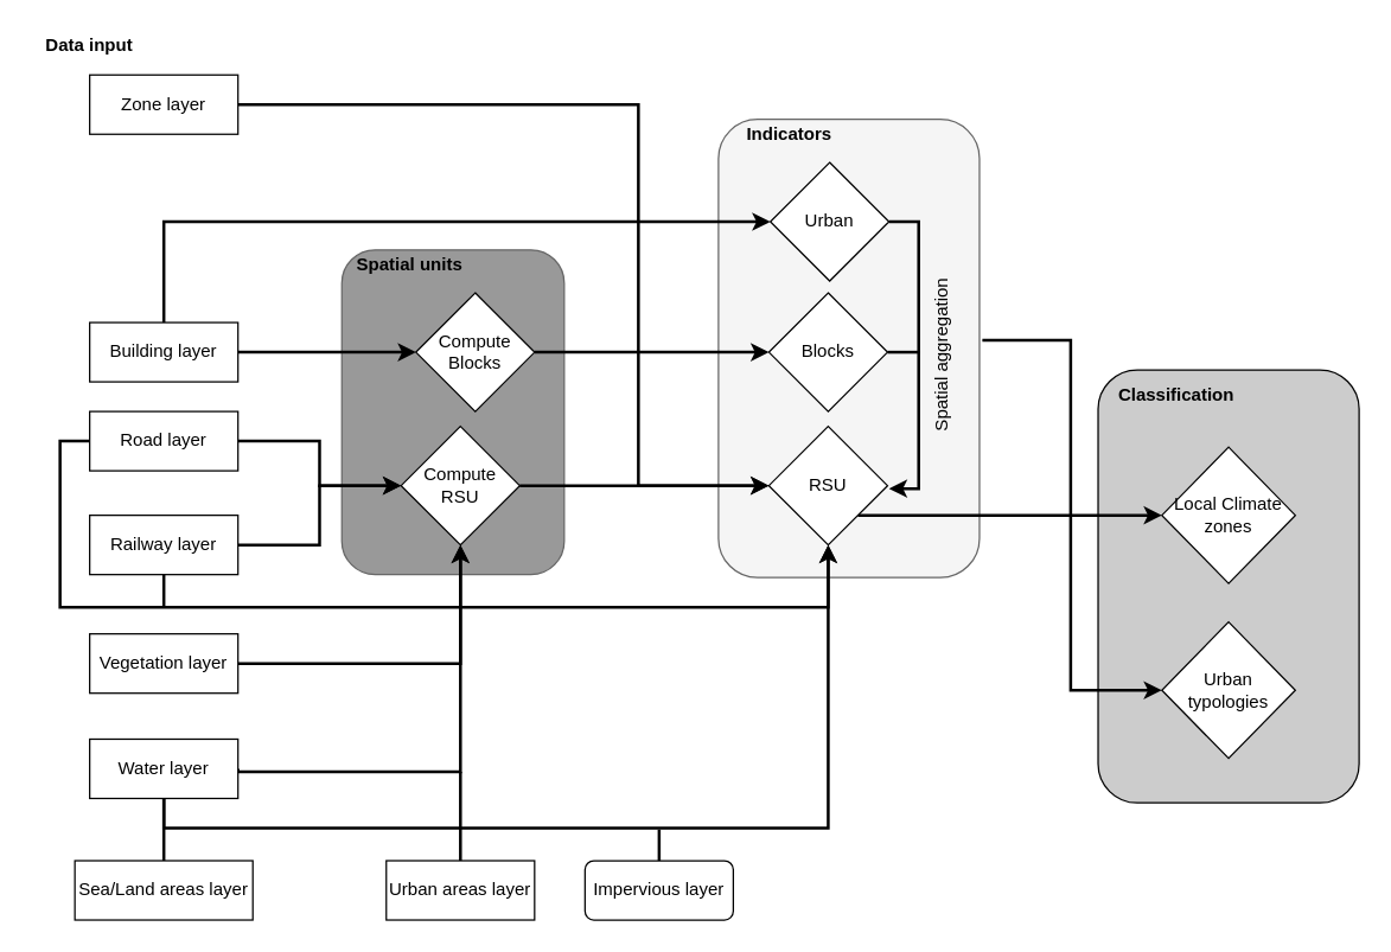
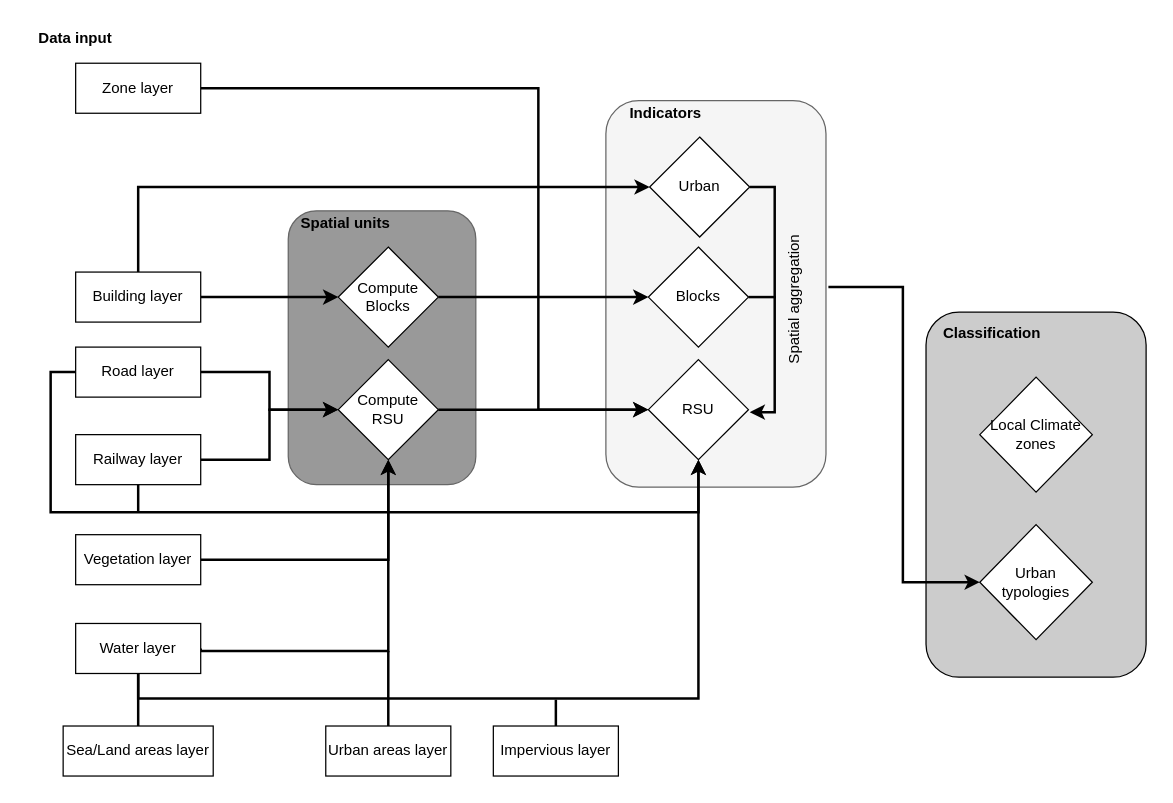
  <mxCell id="0" />
  <mxCell id="1" parent="0" />
  <mxCell id="2" value="" style="rounded=1;whiteSpace=wrap;html=1;fillColor=#CCCCCC;" parent="1" vertex="1"><mxGeometry x="740" y="249" width="176" height="292" as="geometry" /></mxCell>
  <mxCell id="3" value="" style="rounded=1;whiteSpace=wrap;html=1;fillColor=#f5f5f5;strokeColor=#666666;fontColor=#333333;" parent="1" vertex="1"><mxGeometry x="484" y="80" width="176" height="309" as="geometry" /></mxCell>
  <mxCell id="4" value="" style="rounded=1;whiteSpace=wrap;html=1;strokeColor=#666666;fontColor=#333333;fillColor=#999999;" parent="1" vertex="1"><mxGeometry x="230" y="168" width="150" height="219" as="geometry" /></mxCell>
  <mxCell id="5" style="edgeStyle=orthogonalEdgeStyle;rounded=0;orthogonalLoop=1;jettySize=auto;html=1;exitX=1;exitY=0.5;exitDx=0;exitDy=0;strokeWidth=2;" parent="1" source="6" target="28" edge="1"><mxGeometry relative="1" as="geometry" /></mxCell>
- <mxCell id="6" value="Compute&lt;br&gt;Blocks" style="rhombus;whiteSpace=wrap;html=1;" parent="1" vertex="1"><mxGeometry x="280" y="197" width="80" height="80" as="geometry" /></mxCell>
+ <mxCell id="6" value="Compute&lt;br&gt;Blocks" style="rhombus;whiteSpace=wrap;html=1;" parent="1" vertex="1"><mxGeometry x="270" y="197" width="80" height="80" as="geometry" /></mxCell>
  <mxCell id="7" style="edgeStyle=orthogonalEdgeStyle;rounded=0;orthogonalLoop=1;jettySize=auto;html=1;exitX=1;exitY=0.5;exitDx=0;exitDy=0;strokeWidth=2;" parent="1" source="8" target="31" edge="1"><mxGeometry relative="1" as="geometry" /></mxCell>
  <mxCell id="8" value="Compute&lt;br&gt;RSU" style="rhombus;whiteSpace=wrap;html=1;" parent="1" vertex="1"><mxGeometry x="270" y="287" width="80" height="80" as="geometry" /></mxCell>
  <mxCell id="9" style="edgeStyle=none;rounded=0;orthogonalLoop=1;jettySize=auto;html=1;exitX=1;exitY=0.5;exitDx=0;exitDy=0;entryX=0;entryY=0.5;entryDx=0;entryDy=0;strokeWidth=2;" parent="1" source="11" target="6" edge="1"><mxGeometry relative="1" as="geometry" /></mxCell>
  <mxCell id="10" style="edgeStyle=orthogonalEdgeStyle;rounded=0;orthogonalLoop=1;jettySize=auto;html=1;exitX=0.5;exitY=0;exitDx=0;exitDy=0;entryX=0;entryY=0.5;entryDx=0;entryDy=0;fillColor=#f5f5f5;strokeWidth=2;" parent="1" source="11" target="25" edge="1"><mxGeometry relative="1" as="geometry" /></mxCell>
  <mxCell id="11" value="Building layer" style="rounded=0;whiteSpace=wrap;html=1;" parent="1" vertex="1"><mxGeometry x="60" y="217" width="100" height="40" as="geometry" /></mxCell>
  <mxCell id="12" style="edgeStyle=orthogonalEdgeStyle;rounded=0;orthogonalLoop=1;jettySize=auto;html=1;exitX=1;exitY=0.5;exitDx=0;exitDy=0;strokeWidth=2;" parent="1" source="14" target="8" edge="1"><mxGeometry relative="1" as="geometry" /></mxCell>
  <mxCell id="13" style="edgeStyle=orthogonalEdgeStyle;rounded=0;orthogonalLoop=1;jettySize=auto;html=1;exitX=0;exitY=0.5;exitDx=0;exitDy=0;entryX=0.5;entryY=1;entryDx=0;entryDy=0;strokeWidth=2;fillColor=#f5f5f5;" parent="1" source="14" target="31" edge="1"><mxGeometry relative="1" as="geometry"><Array as="points"><mxPoint x="40" y="297" /><mxPoint x="40" y="409" /><mxPoint x="558" y="409" /></Array></mxGeometry></mxCell>
  <mxCell id="14" value="Road layer" style="rounded=0;whiteSpace=wrap;html=1;" parent="1" vertex="1"><mxGeometry x="60" y="277" width="100" height="40" as="geometry" /></mxCell>
  <mxCell id="15" style="edgeStyle=orthogonalEdgeStyle;rounded=0;orthogonalLoop=1;jettySize=auto;html=1;exitX=1;exitY=0.5;exitDx=0;exitDy=0;strokeWidth=2;" parent="1" source="17" target="8" edge="1"><mxGeometry relative="1" as="geometry" /></mxCell>
  <mxCell id="16" style="edgeStyle=none;rounded=0;orthogonalLoop=1;jettySize=auto;html=1;exitX=0.5;exitY=1;exitDx=0;exitDy=0;strokeColor=#000000;strokeWidth=2;startArrow=none;startFill=0;endArrow=none;endFill=0;" parent="1" source="17" edge="1"><mxGeometry relative="1" as="geometry"><mxPoint x="110" y="409" as="targetPoint" /></mxGeometry></mxCell>
  <mxCell id="17" value="Railway layer" style="rounded=0;whiteSpace=wrap;html=1;" parent="1" vertex="1"><mxGeometry x="60" y="347" width="100" height="40" as="geometry" /></mxCell>
  <mxCell id="18" style="edgeStyle=orthogonalEdgeStyle;rounded=0;orthogonalLoop=1;jettySize=auto;html=1;exitX=1;exitY=0.5;exitDx=0;exitDy=0;entryX=0.5;entryY=1;entryDx=0;entryDy=0;strokeWidth=2;" parent="1" source="19" target="8" edge="1"><mxGeometry relative="1" as="geometry" /></mxCell>
  <mxCell id="19" value="Vegetation layer" style="rounded=0;whiteSpace=wrap;html=1;" parent="1" vertex="1"><mxGeometry x="60" y="427" width="100" height="40" as="geometry" /></mxCell>
  <mxCell id="20" style="edgeStyle=orthogonalEdgeStyle;rounded=0;orthogonalLoop=1;jettySize=auto;html=1;exitX=1;exitY=0.5;exitDx=0;exitDy=0;strokeWidth=2;" parent="1" source="22" edge="1"><mxGeometry relative="1" as="geometry"><mxPoint x="310" y="367" as="targetPoint" /><Array as="points"><mxPoint x="160" y="520" /><mxPoint x="310" y="520" /></Array></mxGeometry></mxCell>
  <mxCell id="21" style="edgeStyle=orthogonalEdgeStyle;rounded=0;orthogonalLoop=1;jettySize=auto;html=1;exitX=0.5;exitY=1;exitDx=0;exitDy=0;entryX=0.5;entryY=1;entryDx=0;entryDy=0;strokeColor=#000000;strokeWidth=2;" parent="1" source="22" target="31" edge="1"><mxGeometry relative="1" as="geometry" /></mxCell>
  <mxCell id="22" value="Water layer" style="rounded=0;whiteSpace=wrap;html=1;" parent="1" vertex="1"><mxGeometry x="60" y="498" width="100" height="40" as="geometry" /></mxCell>
- <mxCell id="23" value="Impervious layer" style="whiteSpace=wrap;html=1;rounded=1;" parent="1" vertex="1"><mxGeometry x="394" y="580" width="100" height="40" as="geometry" /></mxCell>
+ <mxCell id="23" value="Impervious layer" style="rounded=0;whiteSpace=wrap;html=1;" parent="1" vertex="1"><mxGeometry x="394" y="580" width="100" height="40" as="geometry" /></mxCell>
  <mxCell id="24" style="edgeStyle=orthogonalEdgeStyle;rounded=0;orthogonalLoop=1;jettySize=auto;html=1;exitX=1;exitY=0.5;exitDx=0;exitDy=0;strokeColor=#000000;strokeWidth=2;" parent="1" source="25" edge="1"><mxGeometry relative="1" as="geometry"><mxPoint x="627" y="149" as="sourcePoint" /><mxPoint x="599" y="329" as="targetPoint" /><Array as="points"><mxPoint x="619" y="149" /><mxPoint x="619" y="329" /></Array></mxGeometry></mxCell>
  <mxCell id="25" value="Urban" style="rhombus;whiteSpace=wrap;html=1;" parent="1" vertex="1"><mxGeometry x="519" y="109" width="80" height="80" as="geometry" /></mxCell>
  <mxCell id="26" value="&lt;b&gt;Spatial units&lt;/b&gt;" style="text;html=1;strokeColor=none;fillColor=none;align=center;verticalAlign=middle;whiteSpace=wrap;rounded=0;" parent="1" vertex="1"><mxGeometry x="236" y="168" width="80" height="20" as="geometry" /></mxCell>
  <mxCell id="27" value="&lt;b&gt;Indicators&lt;/b&gt;" style="text;html=1;strokeColor=none;fillColor=none;align=center;verticalAlign=middle;whiteSpace=wrap;rounded=0;" parent="1" vertex="1"><mxGeometry x="492" y="80" width="80" height="20" as="geometry" /></mxCell>
  <mxCell id="28" value="Blocks" style="rhombus;whiteSpace=wrap;html=1;" parent="1" vertex="1"><mxGeometry x="518" y="197" width="80" height="80" as="geometry" /></mxCell>
- <mxCell id="29" style="edgeStyle=orthogonalEdgeStyle;rounded=0;orthogonalLoop=1;jettySize=auto;html=1;exitX=1;exitY=1;exitDx=0;exitDy=0;entryX=0;entryY=0.5;entryDx=0;entryDy=0;startArrow=none;startFill=0;endArrow=classic;endFill=1;strokeColor=#000000;strokeWidth=2;" parent="1" source="31" target="34" edge="1"><mxGeometry relative="1" as="geometry" /></mxCell>
  <mxCell id="30" style="edgeStyle=orthogonalEdgeStyle;rounded=0;orthogonalLoop=1;jettySize=auto;html=1;exitX=1.011;exitY=0.482;exitDx=0;exitDy=0;entryX=0;entryY=0.5;entryDx=0;entryDy=0;startArrow=none;startFill=0;endArrow=classic;endFill=1;strokeColor=#000000;strokeWidth=2;exitPerimeter=0;" parent="1" source="3" target="35" edge="1"><mxGeometry relative="1" as="geometry" /></mxCell>
  <mxCell id="31" value="RSU" style="rhombus;whiteSpace=wrap;html=1;" parent="1" vertex="1"><mxGeometry x="518" y="287" width="80" height="80" as="geometry" /></mxCell>
  <mxCell id="32" style="edgeStyle=none;rounded=0;orthogonalLoop=1;jettySize=auto;html=1;entryX=1;entryY=0.5;entryDx=0;entryDy=0;startArrow=none;startFill=0;endArrow=none;endFill=0;strokeColor=#000000;strokeWidth=2;" parent="1" target="28" edge="1"><mxGeometry relative="1" as="geometry"><mxPoint x="620" y="237" as="sourcePoint" /></mxGeometry></mxCell>
  <mxCell id="33" value="Spatial aggregation" style="text;html=1;strokeColor=none;fillColor=none;align=center;verticalAlign=middle;whiteSpace=wrap;rounded=0;rotation=-90;" parent="1" vertex="1"><mxGeometry x="570" y="229" width="130" height="20" as="geometry" /></mxCell>
  <mxCell id="34" value="&lt;font style=&quot;font-size: 12px&quot;&gt;&lt;font&gt;Local Climate&lt;br&gt;&lt;/font&gt;zones&lt;/font&gt;" style="rhombus;whiteSpace=wrap;html=1;" parent="1" vertex="1"><mxGeometry x="783" y="301" width="90" height="92" as="geometry" /></mxCell>
  <mxCell id="35" value="&lt;font style=&quot;font-size: 12px&quot;&gt;Urban&lt;br&gt;typologies&lt;br&gt;&lt;/font&gt;" style="rhombus;whiteSpace=wrap;html=1;" parent="1" vertex="1"><mxGeometry x="783" y="419" width="90" height="92" as="geometry" /></mxCell>
  <mxCell id="36" value="&lt;b&gt;Classification&lt;/b&gt;" style="text;html=1;strokeColor=none;fillColor=none;align=center;verticalAlign=middle;whiteSpace=wrap;rounded=0;" parent="1" vertex="1"><mxGeometry x="753" y="255.5" width="80" height="20" as="geometry" /></mxCell>
  <mxCell id="37" style="edgeStyle=orthogonalEdgeStyle;rounded=0;orthogonalLoop=1;jettySize=auto;html=1;exitX=1;exitY=0.5;exitDx=0;exitDy=0;entryX=0;entryY=0.5;entryDx=0;entryDy=0;startArrow=none;startFill=0;endArrow=classic;endFill=1;strokeColor=#000000;strokeWidth=2;" parent="1" source="38" target="31" edge="1"><mxGeometry relative="1" as="geometry"><Array as="points"><mxPoint x="430" y="70" /><mxPoint x="430" y="327" /></Array></mxGeometry></mxCell>
  <mxCell id="38" value="Zone layer" style="rounded=0;whiteSpace=wrap;html=1;" parent="1" vertex="1"><mxGeometry x="60" y="50" width="100" height="40" as="geometry" /></mxCell>
  <mxCell id="39" value="&lt;b&gt;Data input&lt;/b&gt;" style="text;html=1;strokeColor=none;fillColor=none;align=center;verticalAlign=middle;whiteSpace=wrap;rounded=0;" parent="1" vertex="1"><mxGeometry x="20" y="20" width="80" height="20" as="geometry" /></mxCell>
  <mxCell id="40" value="Urban areas layer" style="rounded=0;whiteSpace=wrap;html=1;" vertex="1" parent="1"><mxGeometry x="260" y="580" width="100" height="40" as="geometry" /></mxCell>
  <mxCell id="41" value="Sea/Land areas layer" style="rounded=0;whiteSpace=wrap;html=1;" vertex="1" parent="1"><mxGeometry x="50" y="580" width="120" height="40" as="geometry" /></mxCell>
  <mxCell id="42" style="edgeStyle=none;rounded=0;orthogonalLoop=1;jettySize=auto;html=1;strokeColor=#000000;strokeWidth=2;startArrow=none;startFill=0;endArrow=none;endFill=0;entryX=0.5;entryY=0;entryDx=0;entryDy=0;exitX=0.5;exitY=1;exitDx=0;exitDy=0;" edge="1" parent="1" source="22" target="41"><mxGeometry relative="1" as="geometry"><mxPoint x="120" y="419" as="targetPoint" /><mxPoint x="110" y="560" as="sourcePoint" /></mxGeometry></mxCell>
  <mxCell id="43" style="edgeStyle=none;rounded=0;orthogonalLoop=1;jettySize=auto;html=1;strokeColor=#000000;strokeWidth=2;startArrow=none;startFill=0;endArrow=none;endFill=0;entryX=0.5;entryY=0;entryDx=0;entryDy=0;" edge="1" parent="1" target="40"><mxGeometry relative="1" as="geometry"><mxPoint x="120" y="590" as="targetPoint" /><mxPoint x="310" y="520" as="sourcePoint" /></mxGeometry></mxCell>
  <mxCell id="44" style="edgeStyle=none;rounded=0;orthogonalLoop=1;jettySize=auto;html=1;strokeColor=#000000;strokeWidth=2;startArrow=none;startFill=0;endArrow=none;endFill=0;entryX=0.5;entryY=0;entryDx=0;entryDy=0;" edge="1" parent="1" target="23"><mxGeometry relative="1" as="geometry"><mxPoint x="444" y="579" as="targetPoint" /><mxPoint x="444" y="559" as="sourcePoint" /></mxGeometry></mxCell>
